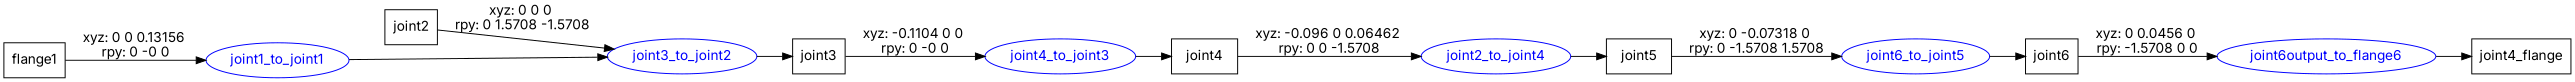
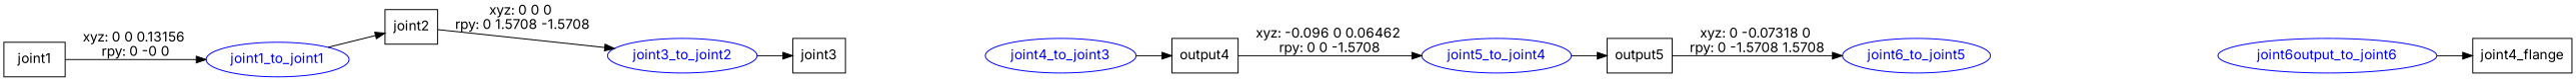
  digraph {
    fontname=Inter
    rankdir=LR
    node [fontname=Inter shape=box]
    edge [fontname=Inter]
-   n1 [label=flange1]
+   n1 [label=joint1]
    n2 [color=blue fontcolor=blue label=joint1_to_joint1 shape=ellipse]
    n3 [label=joint2]
    joint3_to_joint2 [color=blue fontcolor=blue shape=ellipse]
    n5 [label=joint3]
    joint4_to_joint3 [color=blue fontcolor=blue shape=ellipse]
-   n7 [label=joint4]
-   joint5_to_joint4 [color=blue fontcolor=blue shape=ellipse label=joint2_to_joint4]
-   n9 [label=joint5]
+   n7 [label=output4]
+   joint5_to_joint4 [color=blue fontcolor=blue shape=ellipse]
+   n9 [label=output5]
    joint6_to_joint5 [color=blue fontcolor=blue shape=ellipse]
-   n11 [label=joint6]
-   joint6output_to_joint6 [color=blue fontcolor=blue shape=ellipse label=joint6output_to_flange6]
+   joint6output_to_joint6 [color=blue fontcolor=blue shape=ellipse]
    n13 [label=joint4_flange]
    n1 -> n2 [label="xyz: 0 0 0.13156 \nrpy: 0 -0 0"]
-   n2 -> joint3_to_joint2
+   n2 -> n3
    n3 -> joint3_to_joint2 [label="xyz: 0 0 0 \nrpy: 0 1.5708 -1.5708"]
    joint3_to_joint2 -> n5
-   n5 -> joint4_to_joint3 [label="xyz: -0.1104 0 0 \nrpy: 0 -0 0"]
    joint4_to_joint3 -> n7
    n7 -> joint5_to_joint4 [label="xyz: -0.096 0 0.06462 \nrpy: 0 0 -1.5708"]
    joint5_to_joint4 -> n9
    n9 -> joint6_to_joint5 [label="xyz: 0 -0.07318 0 \nrpy: 0 -1.5708 1.5708"]
-   joint6_to_joint5 -> n11
-   n11 -> joint6output_to_joint6 [label="xyz: 0 0.0456 0 \nrpy: -1.5708 0 0"]
    joint6output_to_joint6 -> n13
  }
